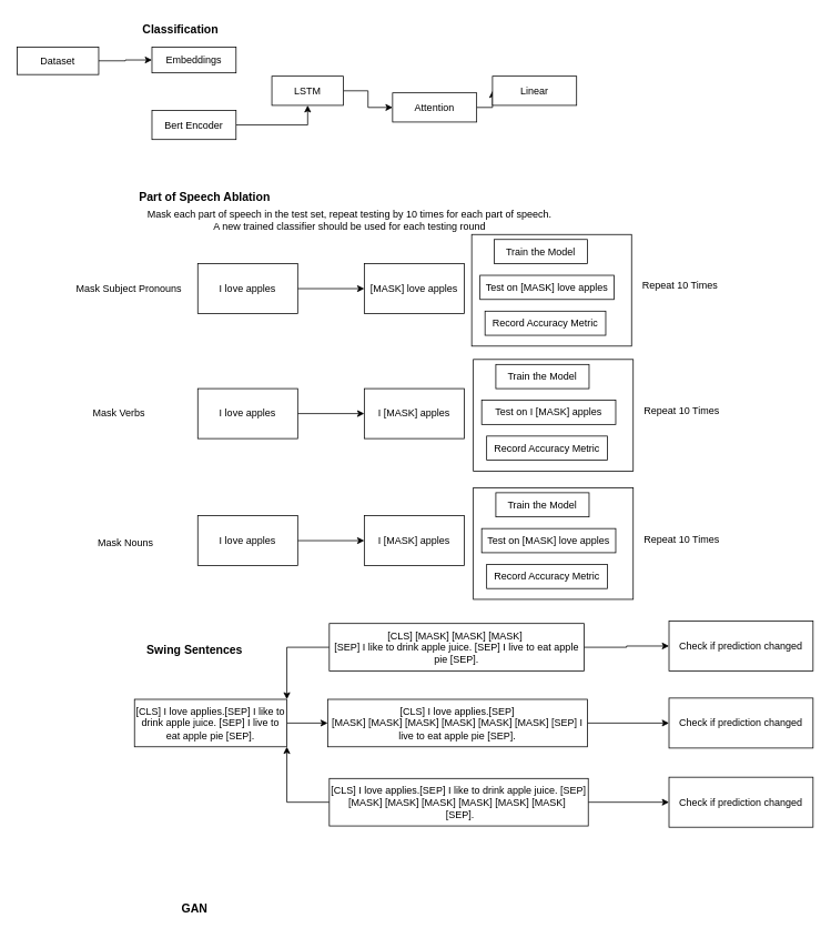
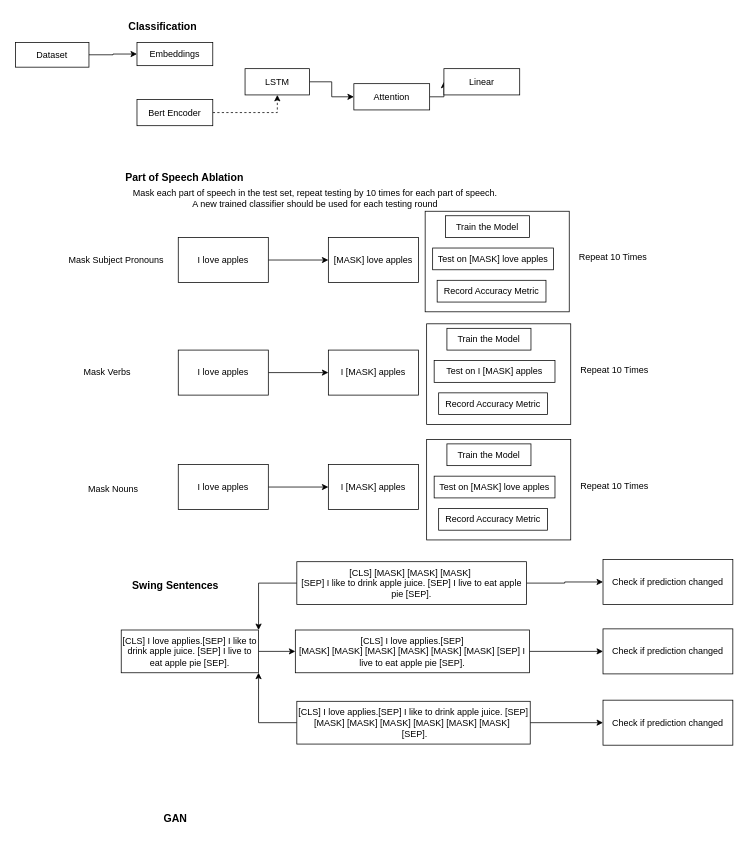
  <mxCell id="0" />
  <mxCell id="1" parent="0" />
  <mxCell id="2" value="&lt;font style=&quot;font-size: 14px;&quot;&gt;Classification&lt;/font&gt;" style="text;html=1;align=center;verticalAlign=middle;resizable=0;points=[];autosize=1;strokeColor=none;fillColor=none;fontStyle=1" vertex="1" parent="1"><mxGeometry x="161" y="20" width="109" height="29" as="geometry" /></mxCell>
  <mxCell id="3" value="Embeddings" style="rounded=0;whiteSpace=wrap;html=1;" vertex="1" parent="1"><mxGeometry x="182" y="56" width="101" height="31" as="geometry" /></mxCell>
- <mxCell id="4" value="" style="edgeStyle=orthogonalEdgeStyle;rounded=0;orthogonalLoop=1;jettySize=auto;html=1;" edge="1" parent="1" source="5" target="7"><mxGeometry relative="1" as="geometry" /></mxCell>
+ <mxCell id="4" value="" style="edgeStyle=orthogonalEdgeStyle;rounded=0;orthogonalLoop=1;jettySize=auto;html=1;dashed=1;" edge="1" parent="1" source="5" target="7"><mxGeometry relative="1" as="geometry" /></mxCell>
  <mxCell id="5" value="Bert Encoder" style="rounded=0;whiteSpace=wrap;html=1;" vertex="1" parent="1"><mxGeometry x="182" y="132" width="101" height="35" as="geometry" /></mxCell>
  <mxCell id="6" style="edgeStyle=orthogonalEdgeStyle;rounded=0;orthogonalLoop=1;jettySize=auto;html=1;exitX=1;exitY=0.5;exitDx=0;exitDy=0;entryX=0;entryY=0.5;entryDx=0;entryDy=0;" edge="1" parent="1" source="7" target="9"><mxGeometry relative="1" as="geometry" /></mxCell>
  <mxCell id="7" value="LSTM" style="rounded=0;whiteSpace=wrap;html=1;" vertex="1" parent="1"><mxGeometry x="326" y="91" width="86" height="35" as="geometry" /></mxCell>
  <mxCell id="8" style="edgeStyle=orthogonalEdgeStyle;rounded=0;orthogonalLoop=1;jettySize=auto;html=1;exitX=1;exitY=0.5;exitDx=0;exitDy=0;entryX=0;entryY=0.5;entryDx=0;entryDy=0;" edge="1" parent="1" source="9" target="10"><mxGeometry relative="1" as="geometry" /></mxCell>
  <mxCell id="9" value="Attention" style="rounded=0;whiteSpace=wrap;html=1;" vertex="1" parent="1"><mxGeometry x="471" y="111" width="101" height="35" as="geometry" /></mxCell>
  <mxCell id="10" value="Linear" style="rounded=0;whiteSpace=wrap;html=1;" vertex="1" parent="1"><mxGeometry x="591" y="91" width="101" height="35" as="geometry" /></mxCell>
  <mxCell id="11" value="&lt;span style=&quot;font-size: 14px;&quot;&gt;Part of Speech Ablation&lt;/span&gt;" style="text;html=1;align=center;verticalAlign=middle;resizable=0;points=[];autosize=1;strokeColor=none;fillColor=none;fontStyle=1" vertex="1" parent="1"><mxGeometry x="157" y="221" width="175" height="29" as="geometry" /></mxCell>
  <mxCell id="12" value="" style="edgeStyle=orthogonalEdgeStyle;rounded=0;orthogonalLoop=1;jettySize=auto;html=1;" edge="1" parent="1" source="13" target="14"><mxGeometry relative="1" as="geometry" /></mxCell>
  <mxCell id="13" value="I love apples" style="whiteSpace=wrap;html=1;" vertex="1" parent="1"><mxGeometry x="237" y="316" width="120" height="60" as="geometry" /></mxCell>
  <mxCell id="14" value="[MASK] love apples" style="whiteSpace=wrap;html=1;" vertex="1" parent="1"><mxGeometry x="437" y="316" width="120" height="60" as="geometry" /></mxCell>
  <mxCell id="15" value="" style="edgeStyle=orthogonalEdgeStyle;rounded=0;orthogonalLoop=1;jettySize=auto;html=1;" edge="1" parent="1" source="16" target="17"><mxGeometry relative="1" as="geometry" /></mxCell>
  <mxCell id="16" value="I love apples" style="whiteSpace=wrap;html=1;" vertex="1" parent="1"><mxGeometry x="237" y="466" width="120" height="60" as="geometry" /></mxCell>
  <mxCell id="17" value="I [MASK] apples" style="whiteSpace=wrap;html=1;" vertex="1" parent="1"><mxGeometry x="437" y="466" width="120" height="60" as="geometry" /></mxCell>
  <mxCell id="18" value="Mask each part of speech in the test set, repeat testing by 10 times for each part of speech.&lt;br&gt;A new trained classifier should be used for each testing round" style="text;html=1;align=center;verticalAlign=middle;resizable=0;points=[];autosize=1;strokeColor=none;fillColor=none;" vertex="1" parent="1"><mxGeometry x="167" y="243" width="504" height="41" as="geometry" /></mxCell>
  <mxCell id="19" value="Mask Subject Pronouns" style="text;html=1;align=center;verticalAlign=middle;resizable=0;points=[];autosize=1;strokeColor=none;fillColor=none;" vertex="1" parent="1"><mxGeometry x="81" y="333" width="145" height="26" as="geometry" /></mxCell>
  <mxCell id="20" value="Mask Verbs" style="text;html=1;align=center;verticalAlign=middle;resizable=0;points=[];autosize=1;strokeColor=none;fillColor=none;" vertex="1" parent="1"><mxGeometry x="101" y="483" width="81" height="26" as="geometry" /></mxCell>
  <mxCell id="21" value="" style="edgeStyle=orthogonalEdgeStyle;rounded=0;orthogonalLoop=1;jettySize=auto;html=1;" edge="1" parent="1" source="22" target="23"><mxGeometry relative="1" as="geometry" /></mxCell>
  <mxCell id="22" value="I love apples" style="whiteSpace=wrap;html=1;" vertex="1" parent="1"><mxGeometry x="237" y="618.5" width="120" height="60" as="geometry" /></mxCell>
  <mxCell id="23" value="I [MASK] apples" style="whiteSpace=wrap;html=1;" vertex="1" parent="1"><mxGeometry x="437" y="618.5" width="120" height="60" as="geometry" /></mxCell>
  <mxCell id="24" value="Mask Nouns" style="text;html=1;align=center;verticalAlign=middle;resizable=0;points=[];autosize=1;strokeColor=none;fillColor=none;" vertex="1" parent="1"><mxGeometry x="107" y="637.5" width="85" height="26" as="geometry" /></mxCell>
  <mxCell id="25" value="" style="whiteSpace=wrap;html=1;" vertex="1" parent="1"><mxGeometry x="566" y="281" width="192" height="134" as="geometry" /></mxCell>
  <mxCell id="26" value="Train the Model" style="whiteSpace=wrap;html=1;" vertex="1" parent="1"><mxGeometry x="593" y="287" width="112" height="29" as="geometry" /></mxCell>
  <mxCell id="27" value="Test on [MASK] love apples" style="whiteSpace=wrap;html=1;" vertex="1" parent="1"><mxGeometry x="576" y="330" width="161" height="29" as="geometry" /></mxCell>
  <mxCell id="28" value="Record Accuracy Metric" style="whiteSpace=wrap;html=1;" vertex="1" parent="1"><mxGeometry x="582" y="373" width="145" height="29" as="geometry" /></mxCell>
  <mxCell id="29" value="Repeat 10 Times" style="text;html=1;align=center;verticalAlign=middle;resizable=0;points=[];autosize=1;strokeColor=none;fillColor=none;" vertex="1" parent="1"><mxGeometry x="761" y="330" width="109" height="26" as="geometry" /></mxCell>
  <mxCell id="30" value="" style="whiteSpace=wrap;html=1;" vertex="1" parent="1"><mxGeometry x="568" y="431" width="192" height="134" as="geometry" /></mxCell>
  <mxCell id="31" value="Train the Model" style="whiteSpace=wrap;html=1;" vertex="1" parent="1"><mxGeometry x="595" y="437" width="112" height="29" as="geometry" /></mxCell>
  <mxCell id="32" value="Test on I [MASK] apples" style="whiteSpace=wrap;html=1;" vertex="1" parent="1"><mxGeometry x="578" y="480" width="161" height="29" as="geometry" /></mxCell>
  <mxCell id="33" value="Record Accuracy Metric" style="whiteSpace=wrap;html=1;" vertex="1" parent="1"><mxGeometry x="584" y="523" width="145" height="29" as="geometry" /></mxCell>
  <mxCell id="34" value="Repeat 10 Times" style="text;html=1;align=center;verticalAlign=middle;resizable=0;points=[];autosize=1;strokeColor=none;fillColor=none;" vertex="1" parent="1"><mxGeometry x="763" y="480" width="109" height="26" as="geometry" /></mxCell>
  <mxCell id="35" value="" style="whiteSpace=wrap;html=1;" vertex="1" parent="1"><mxGeometry x="568" y="585" width="192" height="134" as="geometry" /></mxCell>
  <mxCell id="36" value="Train the Model" style="whiteSpace=wrap;html=1;" vertex="1" parent="1"><mxGeometry x="595" y="591" width="112" height="29" as="geometry" /></mxCell>
  <mxCell id="37" value="Test on [MASK] love apples" style="whiteSpace=wrap;html=1;" vertex="1" parent="1"><mxGeometry x="578" y="634" width="161" height="29" as="geometry" /></mxCell>
  <mxCell id="38" value="Record Accuracy Metric" style="whiteSpace=wrap;html=1;" vertex="1" parent="1"><mxGeometry x="584" y="677" width="145" height="29" as="geometry" /></mxCell>
  <mxCell id="39" value="Repeat 10 Times" style="text;html=1;align=center;verticalAlign=middle;resizable=0;points=[];autosize=1;strokeColor=none;fillColor=none;" vertex="1" parent="1"><mxGeometry x="763" y="634" width="109" height="26" as="geometry" /></mxCell>
  <mxCell id="40" value="&lt;span style=&quot;font-size: 14px;&quot;&gt;Swing Sentences&lt;/span&gt;" style="text;html=1;align=center;verticalAlign=middle;resizable=0;points=[];autosize=1;strokeColor=none;fillColor=none;fontStyle=1" vertex="1" parent="1"><mxGeometry x="166" y="765" width="133" height="29" as="geometry" /></mxCell>
  <mxCell id="41" value="" style="edgeStyle=orthogonalEdgeStyle;rounded=0;orthogonalLoop=1;jettySize=auto;html=1;" edge="1" parent="1" source="42" target="47"><mxGeometry relative="1" as="geometry" /></mxCell>
  <mxCell id="42" value="[CLS] I love applies.[SEP] I like to drink apple juice. [SEP] I live to eat apple pie [SEP]." style="whiteSpace=wrap;html=1;" vertex="1" parent="1"><mxGeometry x="161" y="839" width="183" height="57" as="geometry" /></mxCell>
  <mxCell id="43" style="edgeStyle=orthogonalEdgeStyle;rounded=0;orthogonalLoop=1;jettySize=auto;html=1;exitX=0;exitY=0.5;exitDx=0;exitDy=0;entryX=1;entryY=0;entryDx=0;entryDy=0;" edge="1" parent="1" source="45" target="42"><mxGeometry relative="1" as="geometry" /></mxCell>
  <mxCell id="44" style="edgeStyle=orthogonalEdgeStyle;rounded=0;orthogonalLoop=1;jettySize=auto;html=1;exitX=1;exitY=0.5;exitDx=0;exitDy=0;entryX=0;entryY=0.5;entryDx=0;entryDy=0;" edge="1" parent="1" source="45" target="51"><mxGeometry relative="1" as="geometry" /></mxCell>
  <mxCell id="45" value="[CLS] [MASK] [MASK]&amp;nbsp;[MASK]&amp;nbsp;&lt;br&gt;[SEP] I like to drink apple juice. [SEP] I live to eat apple pie [SEP]." style="whiteSpace=wrap;html=1;" vertex="1" parent="1"><mxGeometry x="395" y="748" width="306" height="57" as="geometry" /></mxCell>
  <mxCell id="46" style="edgeStyle=orthogonalEdgeStyle;rounded=0;orthogonalLoop=1;jettySize=auto;html=1;exitX=1;exitY=0.5;exitDx=0;exitDy=0;entryX=0;entryY=0.5;entryDx=0;entryDy=0;" edge="1" parent="1" source="47" target="52"><mxGeometry relative="1" as="geometry" /></mxCell>
  <mxCell id="47" value="[CLS] I love applies.[SEP][MASK]&amp;nbsp;[MASK]&amp;nbsp;[MASK]&amp;nbsp;[MASK]&amp;nbsp;[MASK]&amp;nbsp;[MASK]&amp;nbsp;[SEP] I live to eat apple pie [SEP]." style="whiteSpace=wrap;html=1;" vertex="1" parent="1"><mxGeometry x="393" y="839" width="312" height="57" as="geometry" /></mxCell>
  <mxCell id="48" style="edgeStyle=orthogonalEdgeStyle;rounded=0;orthogonalLoop=1;jettySize=auto;html=1;exitX=0;exitY=0.5;exitDx=0;exitDy=0;entryX=1;entryY=1;entryDx=0;entryDy=0;" edge="1" parent="1" source="50" target="42"><mxGeometry relative="1" as="geometry" /></mxCell>
  <mxCell id="49" style="edgeStyle=orthogonalEdgeStyle;rounded=0;orthogonalLoop=1;jettySize=auto;html=1;exitX=1;exitY=0.5;exitDx=0;exitDy=0;" edge="1" parent="1" source="50" target="53"><mxGeometry relative="1" as="geometry" /></mxCell>
  <mxCell id="50" value="[CLS] I love applies.[SEP] I like to drink apple juice. [SEP] [MASK]&amp;nbsp;[MASK]&amp;nbsp;[MASK]&amp;nbsp;[MASK]&amp;nbsp;[MASK]&amp;nbsp;[MASK]&amp;nbsp;&lt;br&gt;&amp;nbsp;[SEP]." style="whiteSpace=wrap;html=1;" vertex="1" parent="1"><mxGeometry x="395" y="934" width="311" height="57" as="geometry" /></mxCell>
  <mxCell id="51" value="Check if prediction changed" style="whiteSpace=wrap;html=1;" vertex="1" parent="1"><mxGeometry x="803" y="745" width="173" height="60" as="geometry" /></mxCell>
  <mxCell id="52" value="Check if prediction changed" style="whiteSpace=wrap;html=1;" vertex="1" parent="1"><mxGeometry x="803" y="837.5" width="173" height="60" as="geometry" /></mxCell>
  <mxCell id="53" value="Check if prediction changed" style="whiteSpace=wrap;html=1;" vertex="1" parent="1"><mxGeometry x="803" y="932.5" width="173" height="60" as="geometry" /></mxCell>
  <mxCell id="54" value="&lt;span style=&quot;font-size: 14px;&quot;&gt;GAN&lt;/span&gt;" style="text;html=1;align=center;verticalAlign=middle;resizable=0;points=[];autosize=1;strokeColor=none;fillColor=none;fontStyle=1" vertex="1" parent="1"><mxGeometry x="208" y="1075" width="49" height="29" as="geometry" /></mxCell>
  <mxCell id="55" style="edgeStyle=orthogonalEdgeStyle;rounded=0;orthogonalLoop=1;jettySize=auto;html=1;exitX=1;exitY=0.5;exitDx=0;exitDy=0;entryX=0;entryY=0.5;entryDx=0;entryDy=0;" edge="1" parent="1" source="56" target="3"><mxGeometry relative="1" as="geometry" /></mxCell>
  <mxCell id="56" value="Dataset" style="whiteSpace=wrap;html=1;" vertex="1" parent="1"><mxGeometry x="20" y="56" width="98" height="33" as="geometry" /></mxCell>
